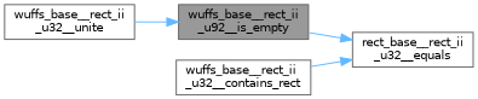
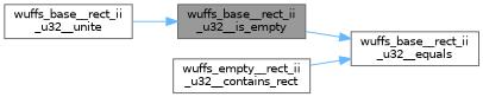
  digraph {
    rankdir=RL
    node [color=grey40 fillcolor=white fontname=Helvetica fontsize=10 shape=box style=filled]
    edge [color=steelblue1 dir=back fontname=Helvetica fontsize=10 labelfontname=Helvetica labelfontsize=10 style=solid]
-   n1 [color=gray40 fillcolor=grey60 fontcolor=black height=0.2 label="wuffs_base__rect_ii\l_u92__is_empty" width=0.4]
+   n1 [color=gray40 fillcolor=grey60 fontcolor=black height=0.2 label="wuffs_base__rect_ii\l_u32__is_empty" width=0.4]
    n2 [height=0.2 label="wuffs_base__rect_ii\l_u32__unite" width=0.4]
-   n3 [height=0.2 label="rect_base__rect_ii\l_u32__equals" width=0.4]
-   n4 [height=0.2 label="wuffs_base__rect_ii\l_u32__contains_rect" width=0.4]
+   n3 [height=0.2 label="wuffs_base__rect_ii\l_u32__equals" width=0.4]
+   n4 [height=0.2 label="wuffs_empty__rect_ii\l_u32__contains_rect" width=0.4]
    n1 -> n2
    n3 -> n1
    n3 -> n4
  }
